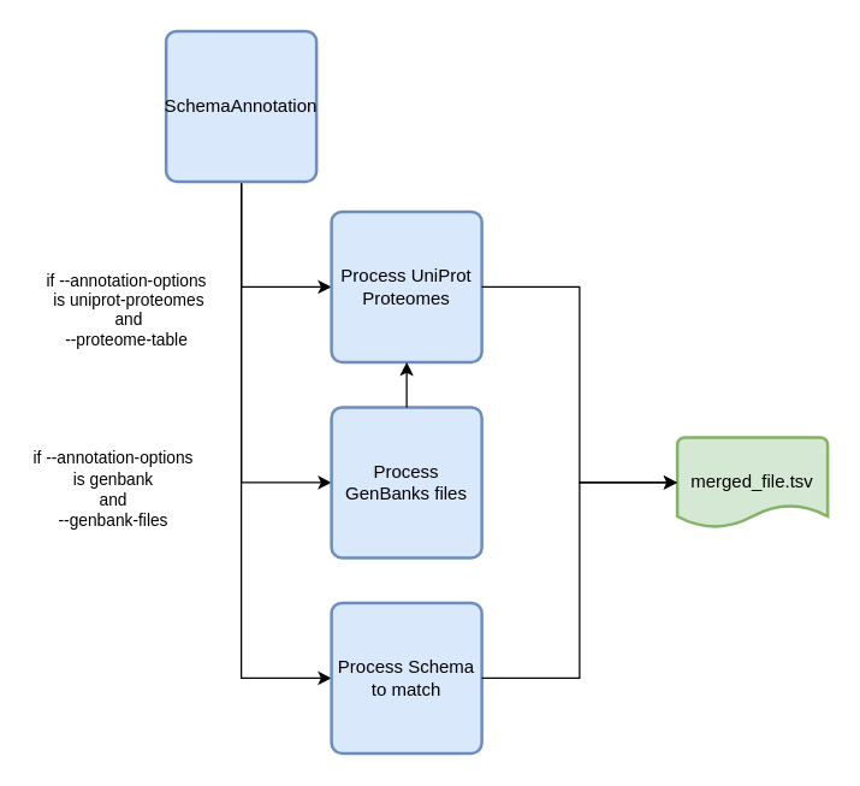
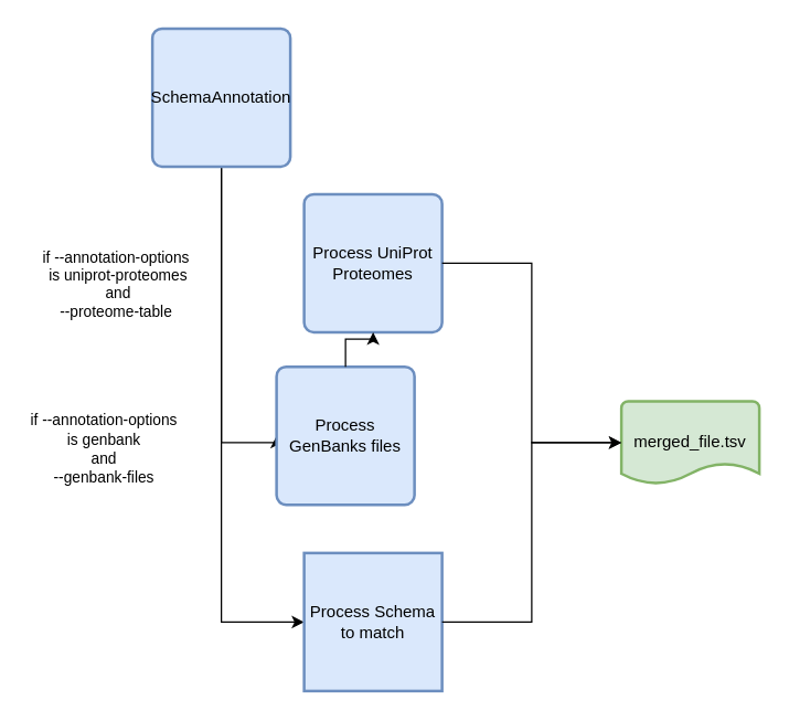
  <mxCell id="0" />
  <mxCell id="1" parent="0" />
- <mxCell id="2" style="edgeStyle=orthogonalEdgeStyle;rounded=0;orthogonalLoop=1;jettySize=auto;html=1;entryX=0;entryY=0.5;entryDx=0;entryDy=0;" edge="1" parent="1" source="5" target="6"><mxGeometry relative="1" as="geometry"><Array as="points"><mxPoint x="160" y="190" /></Array></mxGeometry></mxCell>
  <mxCell id="3" style="edgeStyle=orthogonalEdgeStyle;rounded=0;orthogonalLoop=1;jettySize=auto;html=1;entryX=0;entryY=0.5;entryDx=0;entryDy=0;" edge="1" parent="1" source="5" target="7"><mxGeometry relative="1" as="geometry"><Array as="points"><mxPoint x="160" y="320" /></Array></mxGeometry></mxCell>
  <mxCell id="4" style="edgeStyle=orthogonalEdgeStyle;rounded=0;orthogonalLoop=1;jettySize=auto;html=1;entryX=0;entryY=0.5;entryDx=0;entryDy=0;" edge="1" parent="1" source="5" target="9"><mxGeometry relative="1" as="geometry"><Array as="points"><mxPoint x="160" y="450" /></Array></mxGeometry></mxCell>
  <mxCell id="5" value="SchemaAnnotation" style="rounded=1;whiteSpace=wrap;html=1;absoluteArcSize=1;arcSize=14;strokeWidth=2;fillColor=#dae8fc;strokeColor=#6c8ebf;" vertex="1" parent="1"><mxGeometry x="110" y="20" width="100" height="100" as="geometry" /></mxCell>
  <mxCell id="6" value="Process UniProt Proteomes" style="rounded=1;whiteSpace=wrap;html=1;absoluteArcSize=1;arcSize=14;strokeWidth=2;fillColor=#dae8fc;strokeColor=#6c8ebf;" vertex="1" parent="1"><mxGeometry x="220" y="140" width="100" height="100" as="geometry" /></mxCell>
- <mxCell id="7" value="Process GenBanks files" style="rounded=1;whiteSpace=wrap;html=1;absoluteArcSize=1;arcSize=14;strokeWidth=2;fillColor=#dae8fc;strokeColor=#6c8ebf;" vertex="1" parent="1"><mxGeometry x="220" y="270" width="100" height="100" as="geometry" /></mxCell>
+ <mxCell id="7" value="Process GenBanks files" style="rounded=1;whiteSpace=wrap;html=1;absoluteArcSize=1;arcSize=14;strokeWidth=2;fillColor=#dae8fc;strokeColor=#6c8ebf;" vertex="1" parent="1"><mxGeometry x="200" y="265" width="100" height="100" as="geometry" /></mxCell>
  <mxCell id="8" value="&lt;span style=&quot;color: rgb(0, 0, 0); font-family: Helvetica; font-size: 11px; font-style: normal; font-variant-ligatures: normal; font-variant-caps: normal; font-weight: 400; letter-spacing: normal; orphans: 2; text-align: center; text-indent: 0px; text-transform: none; widows: 2; word-spacing: 0px; -webkit-text-stroke-width: 0px; white-space: nowrap; background-color: rgb(255, 255, 255); text-decoration-thickness: initial; text-decoration-style: initial; text-decoration-color: initial; display: inline !important; float: none;&quot;&gt;if&amp;nbsp;--annotation-options&lt;/span&gt;&lt;div&gt;&lt;div style=&quot;text-align: center;&quot;&gt;&lt;span style=&quot;font-size: 11px; text-wrap-mode: nowrap;&quot;&gt;is&amp;nbsp;&lt;/span&gt;&lt;span style=&quot;background-color: initial; text-align: left; font-size: 11px; text-wrap-mode: nowrap;&quot;&gt;genbank&lt;/span&gt;&lt;/div&gt;&lt;div style=&quot;forced-color-adjust: none; color: rgb(0, 0, 0); font-family: Helvetica; font-size: 11px; font-style: normal; font-variant-ligatures: normal; font-variant-caps: normal; font-weight: 400; letter-spacing: normal; orphans: 2; text-align: center; text-indent: 0px; text-transform: none; widows: 2; word-spacing: 0px; -webkit-text-stroke-width: 0px; white-space: nowrap; text-decoration-thickness: initial; text-decoration-style: initial; text-decoration-color: initial;&quot;&gt;and&lt;/div&gt;&lt;div style=&quot;forced-color-adjust: none; color: rgb(0, 0, 0); font-family: Helvetica; font-size: 11px; font-style: normal; font-variant-ligatures: normal; font-variant-caps: normal; font-weight: 400; letter-spacing: normal; orphans: 2; text-align: center; text-indent: 0px; text-transform: none; widows: 2; word-spacing: 0px; -webkit-text-stroke-width: 0px; white-space: nowrap; text-decoration-thickness: initial; text-decoration-style: initial; text-decoration-color: initial;&quot;&gt;--genbank-files&lt;/div&gt;&lt;/div&gt;" style="text;whiteSpace=wrap;html=1;" vertex="1" parent="1"><mxGeometry x="20" y="290" width="130" height="60" as="geometry" /></mxCell>
- <mxCell id="9" value="Process Schema to match" style="rounded=1;whiteSpace=wrap;html=1;absoluteArcSize=1;arcSize=14;strokeWidth=2;fillColor=#dae8fc;strokeColor=#6c8ebf;" vertex="1" parent="1"><mxGeometry x="220" y="400" width="100" height="100" as="geometry" /></mxCell>
+ <mxCell id="9" value="Process Schema to match" style="whiteSpace=wrap;html=1;absoluteArcSize=1;arcSize=14;strokeWidth=2;fillColor=#dae8fc;strokeColor=#6c8ebf;rounded=0;" vertex="1" parent="1"><mxGeometry x="220" y="400" width="100" height="100" as="geometry" /></mxCell>
  <mxCell id="10" value="merged_file.tsv" style="strokeWidth=2;html=1;shape=mxgraph.flowchart.document2;whiteSpace=wrap;size=0.25;fillColor=#d5e8d4;strokeColor=#82b366;" vertex="1" parent="1"><mxGeometry x="450" y="290" width="100" height="60" as="geometry" /></mxCell>
  <mxCell id="11" style="edgeStyle=orthogonalEdgeStyle;rounded=0;orthogonalLoop=1;jettySize=auto;html=1;entryX=0;entryY=0.5;entryDx=0;entryDy=0;entryPerimeter=0;" edge="1" parent="1" source="6" target="10"><mxGeometry relative="1" as="geometry" /></mxCell>
  <mxCell id="12" style="edgeStyle=orthogonalEdgeStyle;rounded=0;orthogonalLoop=1;jettySize=auto;html=1;" edge="1" parent="1" source="7" target="6"><mxGeometry relative="1" as="geometry" /></mxCell>
  <mxCell id="13" style="edgeStyle=orthogonalEdgeStyle;rounded=0;orthogonalLoop=1;jettySize=auto;html=1;entryX=0;entryY=0.5;entryDx=0;entryDy=0;entryPerimeter=0;" edge="1" parent="1" source="9" target="10"><mxGeometry relative="1" as="geometry" /></mxCell>
  <mxCell id="14" value="&lt;span style=&quot;font-size: 11px; background-color: rgb(255, 255, 255);&quot;&gt;if&amp;nbsp;--annotation-options&amp;nbsp;&lt;/span&gt;&lt;div style=&quot;font-size: 11px;&quot;&gt;is uniprot-proteomes&lt;div&gt;and&lt;/div&gt;&lt;div&gt;--proteome-table&amp;nbsp;&lt;/div&gt;&lt;/div&gt;" style="text;html=1;align=center;verticalAlign=middle;resizable=0;points=[];autosize=1;strokeColor=none;fillColor=none;" vertex="1" parent="1"><mxGeometry x="20" y="170" width="130" height="70" as="geometry" /></mxCell>
